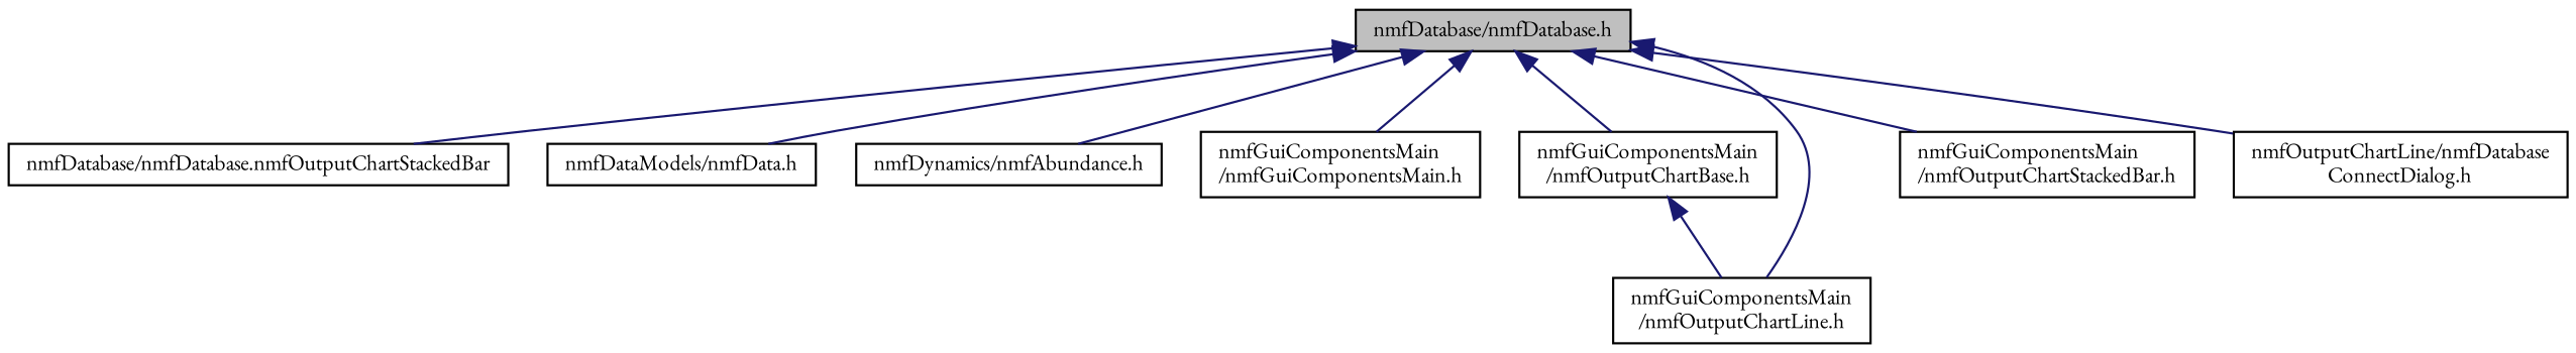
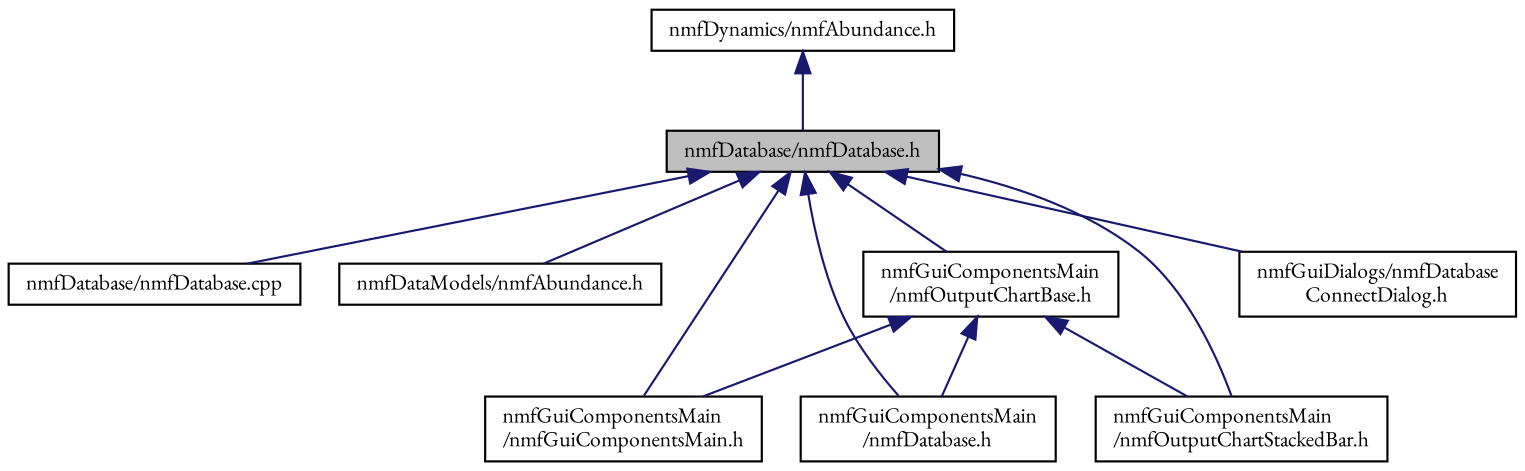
  digraph {
    fontname="EB Garamond"
    node [color=black fillcolor=white fontname="EB Garamond" fontsize=10 shape=record style=filled]
    edge [color=midnightblue dir=back fontname="EB Garamond" fontsize=10 labelfontname=Helvetica labelfontsize=10 style=solid]
    n1 [fillcolor=grey75 fontcolor=black height=0.2 label="nmfDatabase/nmfDatabase.h" width=0.4]
-   n2 [height=0.2 label="nmfDatabase/nmfDatabase.nmfOutputChartStackedBar" width=0.4]
-   n3 [height=0.2 label="nmfDataModels/nmfData.h" width=0.4]
+   n2 [height=0.2 label="nmfDatabase/nmfDatabase.cpp" width=0.4]
+   n3 [height=0.2 label="nmfDataModels/nmfAbundance.h" width=0.4]
    n4 [height=0.2 label="nmfDynamics/nmfAbundance.h" width=0.4]
    n5 [height=0.2 label="nmfGuiComponentsMain\l/nmfGuiComponentsMain.h" width=0.4]
    n6 [height=0.2 label="nmfGuiComponentsMain\l/nmfOutputChartBase.h" width=0.4]
-   n7 [height=0.2 label="nmfGuiComponentsMain\l/nmfOutputChartLine.h" width=0.4]
+   n7 [height=0.2 label="nmfGuiComponentsMain\l/nmfDatabase.h" width=0.4]
    n8 [height=0.2 label="nmfGuiComponentsMain\l/nmfOutputChartStackedBar.h" width=0.4]
-   n9 [height=0.2 label="nmfOutputChartLine/nmfDatabase\lConnectDialog.h" width=0.4]
+   n9 [height=0.2 label="nmfGuiDialogs/nmfDatabase\lConnectDialog.h" width=0.4]
    n1 -> n2
    n1 -> n3
-   n1 -> n4
+   n4 -> n1
    n1 -> n5
    n1 -> n6
    n1 -> n7
    n1 -> n8
    n1 -> n9
+   n6 -> n5
    n6 -> n7
+   n6 -> n8
  }
